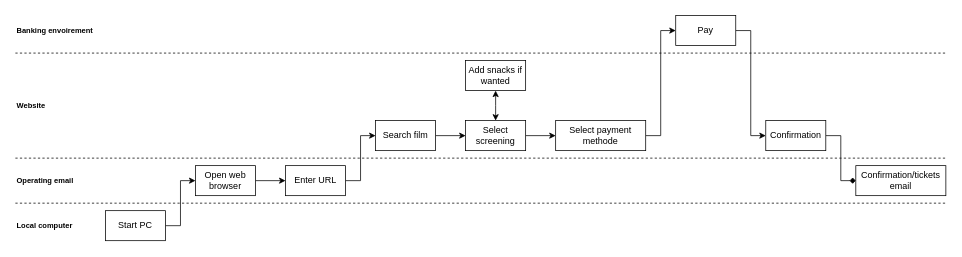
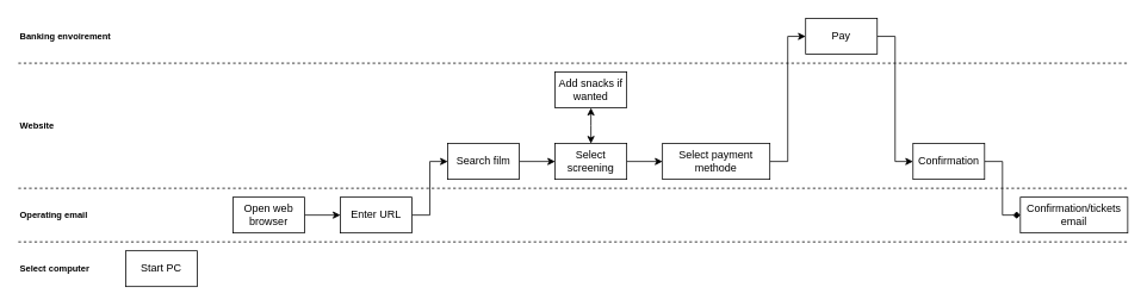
  <mxCell id="0" />
  <mxCell id="1" parent="0" />
- <mxCell id="2" style="edgeStyle=orthogonalEdgeStyle;rounded=0;orthogonalLoop=1;jettySize=auto;html=1;entryX=0;entryY=0.5;entryDx=0;entryDy=0;" edge="1" parent="1" source="3" target="5"><mxGeometry relative="1" as="geometry" /></mxCell>
  <mxCell id="3" value="Start PC" style="rounded=0;whiteSpace=wrap;html=1;" parent="1" vertex="1"><mxGeometry x="140" y="280" width="80" height="40" as="geometry" /></mxCell>
  <mxCell id="4" style="edgeStyle=orthogonalEdgeStyle;rounded=0;orthogonalLoop=1;jettySize=auto;html=1;entryX=0;entryY=0.5;entryDx=0;entryDy=0;" edge="1" parent="1" source="5" target="7"><mxGeometry relative="1" as="geometry" /></mxCell>
  <mxCell id="5" value="Open web browser" style="rounded=0;whiteSpace=wrap;html=1;" vertex="1" parent="1"><mxGeometry x="260" y="220" width="80" height="40" as="geometry" /></mxCell>
  <mxCell id="6" style="edgeStyle=orthogonalEdgeStyle;rounded=0;orthogonalLoop=1;jettySize=auto;html=1;entryX=0;entryY=0.5;entryDx=0;entryDy=0;" edge="1" parent="1" source="7" target="9"><mxGeometry relative="1" as="geometry" /></mxCell>
  <mxCell id="7" value="Enter URL" style="rounded=0;whiteSpace=wrap;html=1;" vertex="1" parent="1"><mxGeometry x="380" y="220" width="80" height="40" as="geometry" /></mxCell>
  <mxCell id="8" style="edgeStyle=orthogonalEdgeStyle;rounded=0;orthogonalLoop=1;jettySize=auto;html=1;exitX=1;exitY=0.5;exitDx=0;exitDy=0;" edge="1" parent="1" source="9" target="12"><mxGeometry relative="1" as="geometry"><mxPoint x="590" y="180" as="targetPoint" /></mxGeometry></mxCell>
  <mxCell id="9" value="Search film" style="rounded=0;whiteSpace=wrap;html=1;" vertex="1" parent="1"><mxGeometry x="500" y="160" width="80" height="40" as="geometry" /></mxCell>
  <mxCell id="10" style="edgeStyle=orthogonalEdgeStyle;rounded=0;orthogonalLoop=1;jettySize=auto;html=1;entryX=0.5;entryY=1;entryDx=0;entryDy=0;startArrow=classic;startFill=1;" edge="1" parent="1" source="12"><mxGeometry relative="1" as="geometry"><mxPoint x="660" y="120" as="targetPoint" /></mxGeometry></mxCell>
  <mxCell id="11" style="edgeStyle=orthogonalEdgeStyle;rounded=0;orthogonalLoop=1;jettySize=auto;html=1;" edge="1" parent="1" source="12" target="15"><mxGeometry relative="1" as="geometry" /></mxCell>
  <mxCell id="12" value="Select screening" style="rounded=0;whiteSpace=wrap;html=1;" vertex="1" parent="1"><mxGeometry x="620" y="160" width="80" height="40" as="geometry" /></mxCell>
  <mxCell id="13" value="Add snacks if wanted" style="rounded=0;whiteSpace=wrap;html=1;" vertex="1" parent="1"><mxGeometry x="620" y="80" width="80" height="40" as="geometry" /></mxCell>
  <mxCell id="14" style="edgeStyle=orthogonalEdgeStyle;rounded=0;orthogonalLoop=1;jettySize=auto;html=1;entryX=0;entryY=0.5;entryDx=0;entryDy=0;" edge="1" parent="1" source="15" target="17"><mxGeometry relative="1" as="geometry" /></mxCell>
  <mxCell id="15" value="Select payment methode" style="rounded=0;whiteSpace=wrap;html=1;" vertex="1" parent="1"><mxGeometry x="740" y="160" width="120" height="40" as="geometry" /></mxCell>
  <mxCell id="16" style="edgeStyle=orthogonalEdgeStyle;rounded=0;orthogonalLoop=1;jettySize=auto;html=1;entryX=0;entryY=0.5;entryDx=0;entryDy=0;" edge="1" parent="1" source="17" target="19"><mxGeometry relative="1" as="geometry" /></mxCell>
  <mxCell id="17" value="Pay" style="rounded=0;whiteSpace=wrap;html=1;" vertex="1" parent="1"><mxGeometry x="900" y="20" width="80" height="40" as="geometry" /></mxCell>
  <mxCell id="18" style="edgeStyle=orthogonalEdgeStyle;rounded=0;orthogonalLoop=1;jettySize=auto;html=1;entryX=0;entryY=0.5;entryDx=0;entryDy=0;endArrow=diamond;" edge="1" parent="1" source="19" target="20"><mxGeometry relative="1" as="geometry" /></mxCell>
  <mxCell id="19" value="Confirmation" style="rounded=0;whiteSpace=wrap;html=1;" vertex="1" parent="1"><mxGeometry x="1020" y="160" width="80" height="40" as="geometry" /></mxCell>
  <mxCell id="20" value="&lt;div&gt;Confirmation/tickets email&lt;/div&gt;" style="rounded=0;whiteSpace=wrap;html=1;" vertex="1" parent="1"><mxGeometry x="1140" y="220" width="120" height="40" as="geometry" /></mxCell>
  <mxCell id="21" value="" style="endArrow=none;dashed=1;html=1;rounded=0;" edge="1" parent="1"><mxGeometry width="50" height="50" relative="1" as="geometry"><mxPoint x="20" y="210" as="sourcePoint" /><mxPoint x="1260" y="210" as="targetPoint" /></mxGeometry></mxCell>
  <mxCell id="22" value="" style="endArrow=none;dashed=1;html=1;rounded=0;" edge="1" parent="1"><mxGeometry width="50" height="50" relative="1" as="geometry"><mxPoint x="20" y="270" as="sourcePoint" /><mxPoint x="1260" y="270" as="targetPoint" /></mxGeometry></mxCell>
  <mxCell id="23" value="" style="endArrow=none;dashed=1;html=1;rounded=0;" edge="1" parent="1"><mxGeometry width="50" height="50" relative="1" as="geometry"><mxPoint x="20" y="70" as="sourcePoint" /><mxPoint x="1260" y="70" as="targetPoint" /></mxGeometry></mxCell>
  <mxCell id="24" value="&lt;font size=&quot;1&quot;&gt;&lt;b&gt;Website&lt;/b&gt;&lt;/font&gt;" style="text;html=1;strokeColor=none;fillColor=none;align=left;verticalAlign=middle;whiteSpace=wrap;rounded=0;" vertex="1" parent="1"><mxGeometry x="20" y="125" width="120" height="30" as="geometry" /></mxCell>
- <mxCell id="25" value="&lt;font size=&quot;1&quot;&gt;&lt;b&gt;Local computer&lt;br&gt;&lt;/b&gt;&lt;/font&gt;" style="text;html=1;strokeColor=none;fillColor=none;align=left;verticalAlign=middle;whiteSpace=wrap;rounded=0;" vertex="1" parent="1"><mxGeometry x="20" y="285" width="120" height="30" as="geometry" /></mxCell>
+ <mxCell id="25" value="&lt;font size=&quot;1&quot;&gt;&lt;b&gt;Select computer&lt;br&gt;&lt;/b&gt;&lt;/font&gt;" style="text;html=1;strokeColor=none;fillColor=none;align=left;verticalAlign=middle;whiteSpace=wrap;rounded=0;" vertex="1" parent="1"><mxGeometry x="20" y="285" width="120" height="30" as="geometry" /></mxCell>
  <mxCell id="26" value="&lt;font size=&quot;1&quot;&gt;&lt;b&gt;Operating email&lt;br&gt;&lt;/b&gt;&lt;/font&gt;" style="text;html=1;strokeColor=none;fillColor=none;align=left;verticalAlign=middle;whiteSpace=wrap;rounded=0;" vertex="1" parent="1"><mxGeometry x="20" y="225" width="120" height="30" as="geometry" /></mxCell>
  <mxCell id="27" value="&lt;font size=&quot;1&quot;&gt;&lt;b&gt;Banking envoirement&lt;br&gt;&lt;/b&gt;&lt;/font&gt;" style="text;html=1;strokeColor=none;fillColor=none;align=left;verticalAlign=middle;whiteSpace=wrap;rounded=0;" vertex="1" parent="1"><mxGeometry x="20" y="25" width="120" height="30" as="geometry" /></mxCell>
